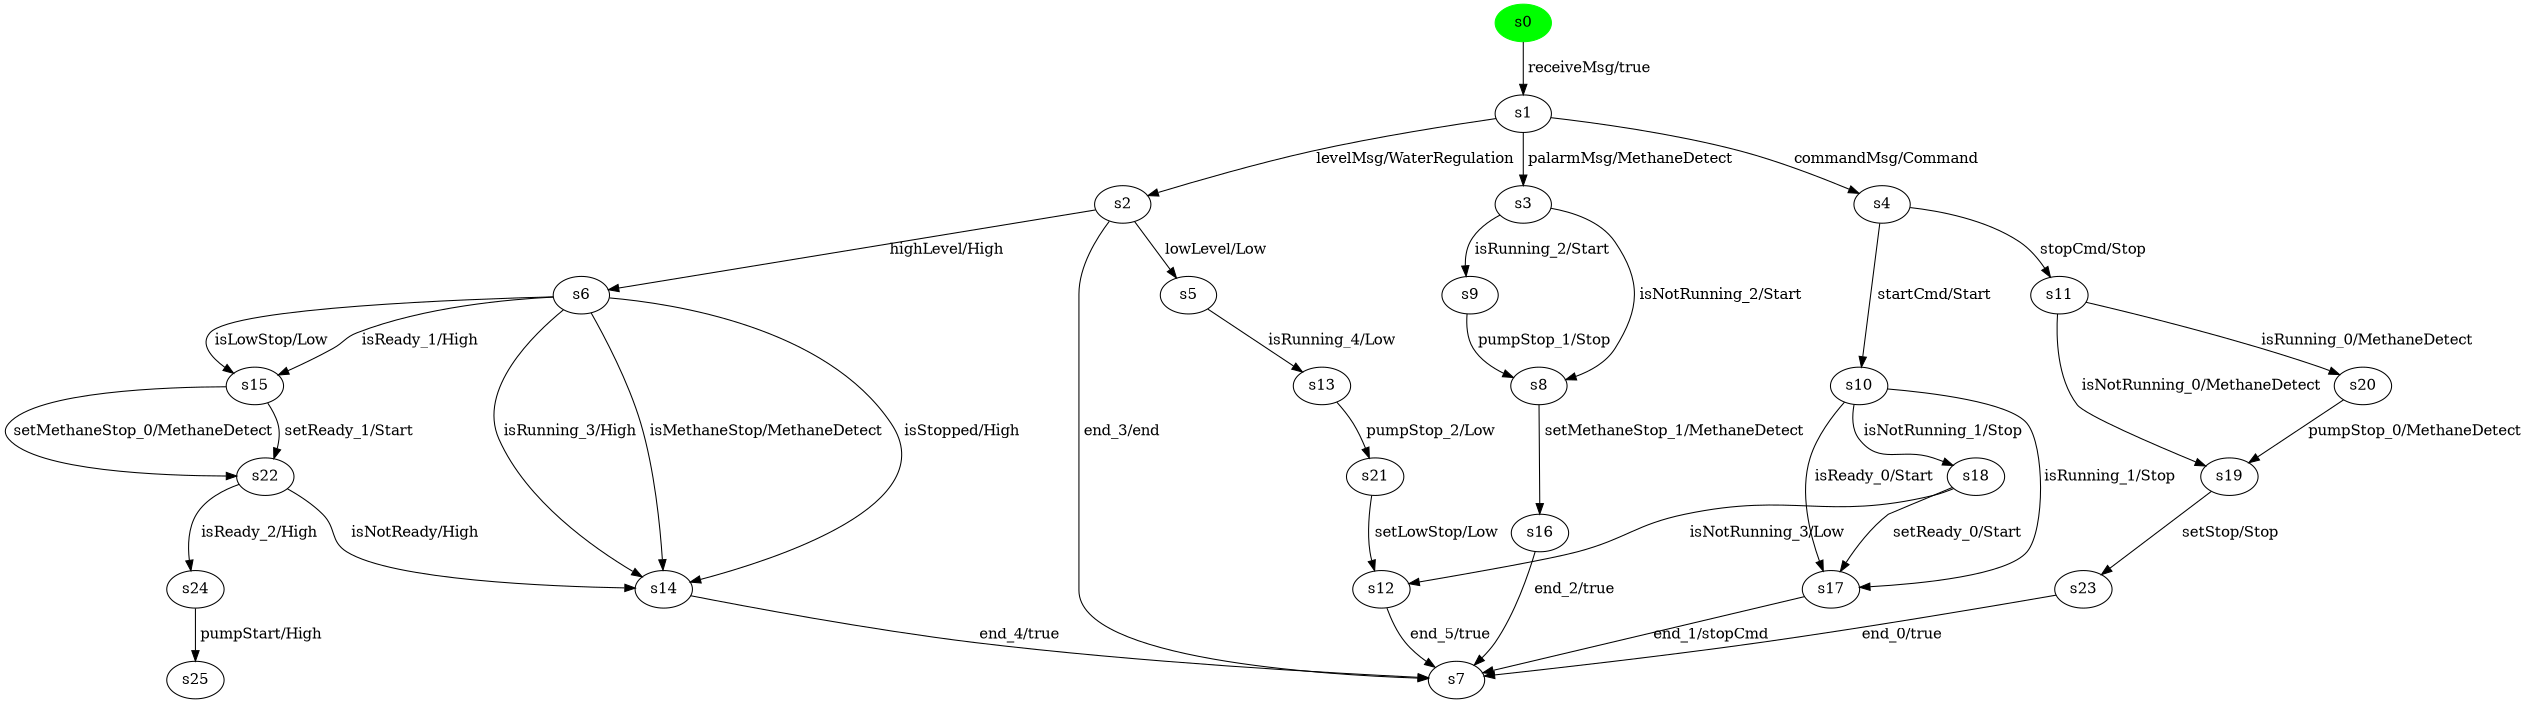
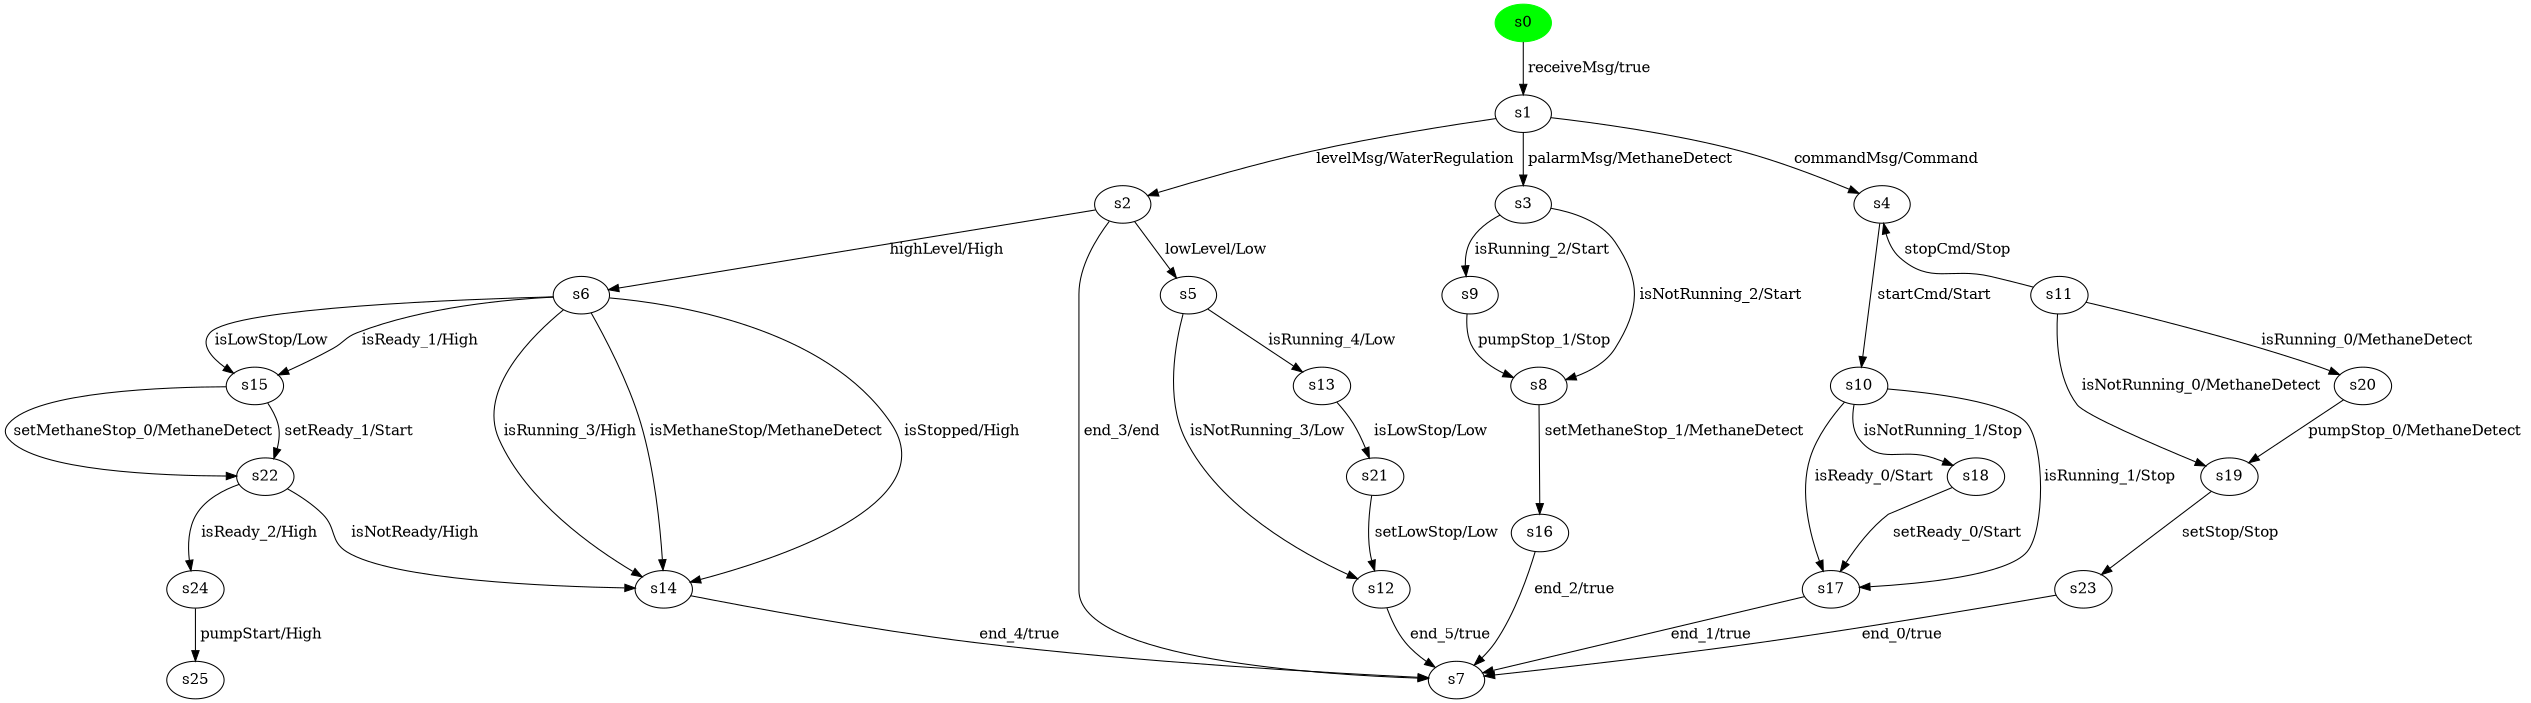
  digraph {
    rankdir=TB
    n1 [color=green label=s0 style=filled]
    n2 [label=s1]
    n3 [label=s2]
    n4 [label=s4]
    n5 [label=s3]
    n6 [label=s11]
    n7 [label=s19]
    n8 [label=s20]
    n9 [label=s23]
    n10 [label=s7]
    n11 [label=s10]
    n12 [label=s17]
    n13 [label=s18]
    n14 [label=s13]
    n15 [label=s21]
    n16 [label=s12]
    n17 [label=s15]
    n18 [label=s22]
    n19 [label=s14]
    n20 [label=s24]
    n21 [label=s25]
    n22 [label=s16]
    n23 [label=s6]
    n24 [label=s5]
    n25 [label=s9]
    n26 [label=s8]
    n1 -> n2 [label=" receiveMsg/true "]
    n2 -> n3 [label=" levelMsg/WaterRegulation "]
    n2 -> n4 [label=" commandMsg/Command "]
    n2 -> n5 [label=" palarmMsg/MethaneDetect "]
    n3 -> n10 [label=" end_3/end "]
    n3 -> n23 [label=" highLevel/High "]
    n3 -> n24 [label=" lowLevel/Low "]
-   n4 -> n6 [label=" stopCmd/Stop "]
+   n6 -> n4 [label=" stopCmd/Stop "]
    n4 -> n11 [label=" startCmd/Start "]
    n5 -> n25 [label=" isRunning_2/Start "]
    n5 -> n26 [label=" isNotRunning_2/Start "]
    n6 -> n7 [label=" isNotRunning_0/MethaneDetect "]
    n6 -> n8 [label=" isRunning_0/MethaneDetect "]
    n7 -> n9 [label=" setStop/Stop "]
    n8 -> n7 [label=" pumpStop_0/MethaneDetect "]
    n9 -> n10 [label=" end_0/true "]
    n11 -> n12 [label=" isRunning_1/Stop "]
    n11 -> n12 [label=" isReady_0/Start "]
    n11 -> n13 [label=" isNotRunning_1/Stop "]
-   n12 -> n10 [label=" end_1/stopCmd "]
+   n12 -> n10 [label=" end_1/true "]
    n13 -> n12 [label=" setReady_0/Start "]
-   n14 -> n15 [label=" pumpStop_2/Low "]
+   n14 -> n15 [label=" isLowStop/Low "]
    n15 -> n16 [label=" setLowStop/Low "]
    n16 -> n10 [label=" end_5/true "]
    n17 -> n18 [label=" setMethaneStop_0/MethaneDetect "]
    n17 -> n18 [label=" setReady_1/Start "]
    n18 -> n19 [label=" isNotReady/High "]
    n18 -> n20 [label=" isReady_2/High "]
    n19 -> n10 [label=" end_4/true "]
    n20 -> n21 [label=" pumpStart/High "]
    n22 -> n10 [label=" end_2/true "]
    n23 -> n17 [label=" isLowStop/Low "]
    n23 -> n17 [label=" isReady_1/High "]
    n23 -> n19 [label=" isRunning_3/High "]
    n23 -> n19 [label=" isMethaneStop/MethaneDetect "]
    n23 -> n19 [label=" isStopped/High "]
    n24 -> n14 [label=" isRunning_4/Low "]
-   n13 -> n16 [label=" isNotRunning_3/Low "]
+   n24 -> n16 [label=" isNotRunning_3/Low "]
    n25 -> n26 [label=" pumpStop_1/Stop "]
    n26 -> n22 [label=" setMethaneStop_1/MethaneDetect "]
  }
